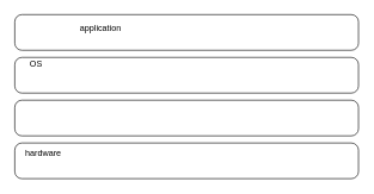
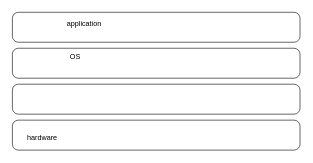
  <mxCell id="0" />
  <mxCell id="1" parent="0" />
  <mxCell id="2" value="" style="rounded=1;whiteSpace=wrap;html=1;arcSize=20;imageHeight=24;" parent="1" vertex="1"><mxGeometry x="20" y="200" width="480" height="50" as="geometry" /></mxCell>
- <mxCell id="3" value="hardware" style="text;html=1;strokeColor=none;fillColor=none;align=center;verticalAlign=middle;whiteSpace=wrap;rounded=0;" parent="1" vertex="1"><mxGeometry x="30" y="200" width="60" height="30" as="geometry" /></mxCell>
+ <mxCell id="3" value="hardware" style="text;html=1;strokeColor=none;fillColor=none;align=center;verticalAlign=middle;whiteSpace=wrap;rounded=0;" parent="1" vertex="1"><mxGeometry x="40" y="215" width="60" height="30" as="geometry" /></mxCell>
  <mxCell id="4" value="" style="rounded=1;whiteSpace=wrap;html=1;arcSize=20;imageHeight=24;" parent="1" vertex="1"><mxGeometry x="20" y="80" width="480" height="50" as="geometry" /></mxCell>
- <mxCell id="5" value="OS" style="text;html=1;strokeColor=none;fillColor=none;align=center;verticalAlign=middle;whiteSpace=wrap;rounded=0;" parent="1" vertex="1"><mxGeometry x="20" y="80" width="60" height="20" as="geometry" /></mxCell>
+ <mxCell id="5" value="OS" style="text;html=1;strokeColor=none;fillColor=none;align=center;verticalAlign=middle;whiteSpace=wrap;rounded=0;" parent="1" vertex="1"><mxGeometry x="95" y="85" width="60" height="20" as="geometry" /></mxCell>
  <mxCell id="6" value="" style="rounded=1;whiteSpace=wrap;html=1;arcSize=20;imageHeight=24;" parent="1" vertex="1"><mxGeometry x="20" y="140" width="480" height="50" as="geometry" /></mxCell>
  <mxCell id="7" value="" style="rounded=1;whiteSpace=wrap;html=1;arcSize=20;imageHeight=24;" parent="1" vertex="1"><mxGeometry x="20" y="20" width="480" height="50" as="geometry" /></mxCell>
  <mxCell id="8" value="application" style="text;html=1;strokeColor=none;fillColor=none;align=center;verticalAlign=middle;whiteSpace=wrap;rounded=0;" parent="1" vertex="1"><mxGeometry x="105" y="30" width="70" height="20" as="geometry" /></mxCell>
